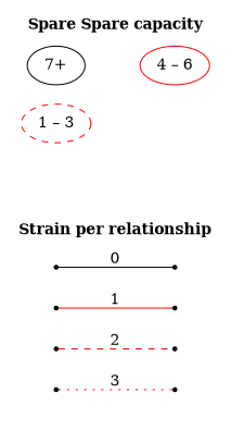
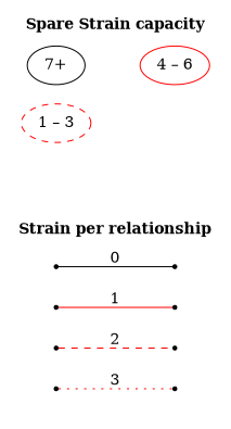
  strict graph {
    rankdir=LR
    node [shape=point]
    edge [color=red]
    A
    B
    C
    D
    E
    F
    G
    H
    "7+" [color=black shape=""]
    "4 – 6" [color=red shape=""]
    "1 – 3" [color=red style=dashed shape=""]
    x [color=red style=invis shape=""]
    subgraph cluster_1 {
      color=invis
      fontname="Times-Bold"
      label="Strain per relationship"
      A
      B
      C
      D
      E
      F
      G
      H
    }
    subgraph cluster_2 {
      color=invis
      fontname="Times-Bold"
-     label="Spare Spare capacity"
+     label="Spare Strain capacity"
      "7+"
      "4 – 6"
      "1 – 3"
      x
    }
    A -- B [color=black label=0]
    C -- D [label=1 style=solid]
    E -- F [label=2 style=dashed]
    G -- H [label=3 style=dotted]
    "7+" -- "4 – 6" [color=invis]
  }
